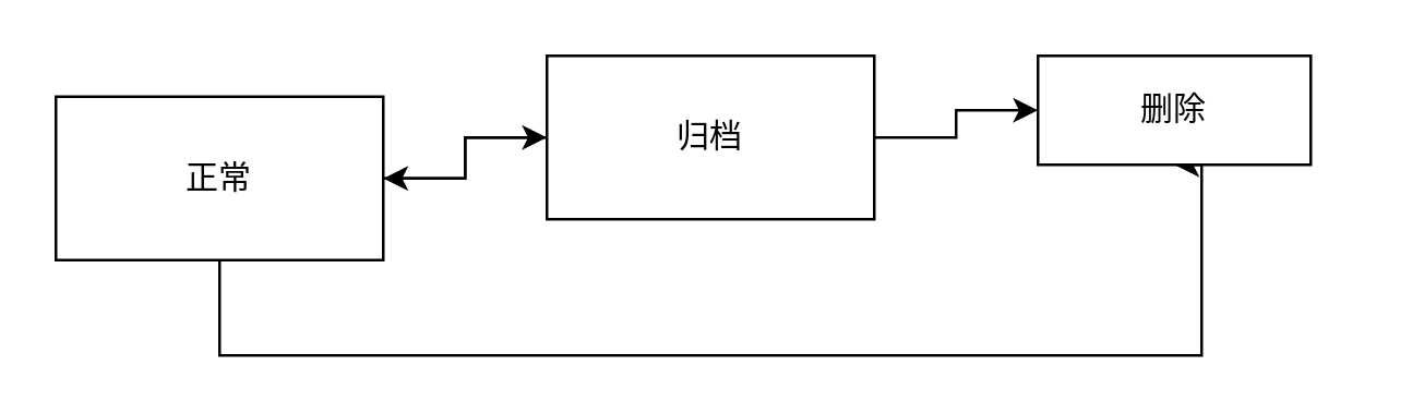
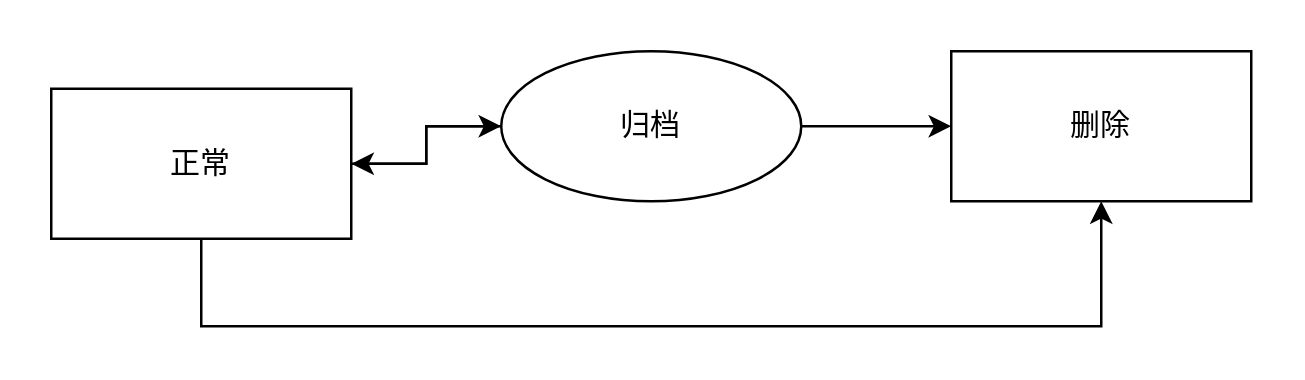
  <mxCell id="0" />
  <mxCell id="1" parent="0" />
  <mxCell id="2" value="" style="edgeStyle=orthogonalEdgeStyle;rounded=0;orthogonalLoop=1;jettySize=auto;html=1;" edge="1" parent="1" source="4" target="7"><mxGeometry relative="1" as="geometry" /></mxCell>
  <mxCell id="3" style="edgeStyle=orthogonalEdgeStyle;rounded=0;orthogonalLoop=1;jettySize=auto;html=1;entryX=0.5;entryY=0;entryDx=0;entryDy=0;exitX=0.5;exitY=0;exitDx=0;exitDy=0;" edge="1" parent="1" source="4" target="8"><mxGeometry relative="1" as="geometry"><Array as="points"><mxPoint x="80" y="130" /><mxPoint x="440" y="130" /></Array></mxGeometry></mxCell>
  <mxCell id="4" value="正常" style="rounded=0;whiteSpace=wrap;html=1;direction=west;" parent="1" vertex="1"><mxGeometry x="20" y="35" width="120" height="60" as="geometry" /></mxCell>
  <mxCell id="5" value="" style="edgeStyle=orthogonalEdgeStyle;rounded=0;orthogonalLoop=1;jettySize=auto;html=1;" edge="1" parent="1" source="7" target="8"><mxGeometry relative="1" as="geometry" /></mxCell>
  <mxCell id="6" style="edgeStyle=orthogonalEdgeStyle;rounded=0;orthogonalLoop=1;jettySize=auto;html=1;" edge="1" parent="1" source="7" target="4"><mxGeometry relative="1" as="geometry" /></mxCell>
- <mxCell id="7" value="归档" style="rounded=0;whiteSpace=wrap;html=1;direction=west;" vertex="1" parent="1"><mxGeometry x="200" y="20" width="120" height="60" as="geometry" /></mxCell>
- <mxCell id="8" value="删除" style="rounded=0;whiteSpace=wrap;html=1;direction=west;" vertex="1" parent="1"><mxGeometry x="380" y="20" width="100" height="40" as="geometry" /></mxCell>
+ <mxCell id="7" value="归档" style="ellipse;whiteSpace=wrap;html=1;direction=west;" vertex="1" parent="1"><mxGeometry x="200" y="20" width="120" height="60" as="geometry" /></mxCell>
+ <mxCell id="8" value="删除" style="rounded=0;whiteSpace=wrap;html=1;direction=west;" vertex="1" parent="1"><mxGeometry x="380" y="20" width="120" height="60" as="geometry" /></mxCell>
